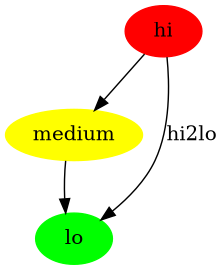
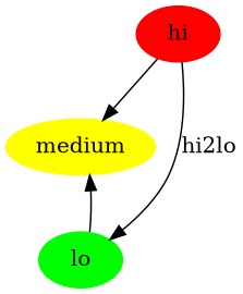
  digraph {
    BGURL="background.png"
    node [style=filled]
    hi [color=red]
    medium [color=yellow]
    lo [color=green]
    hi -> medium
    hi -> lo [label=hi2lo]
-   medium -> lo
+   lo -> medium
  }
